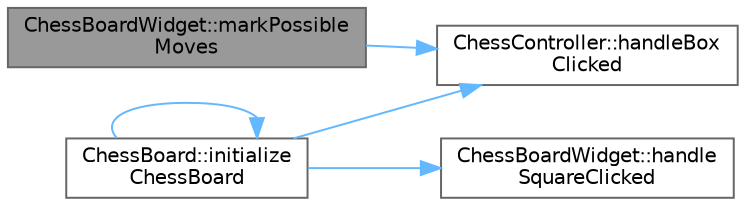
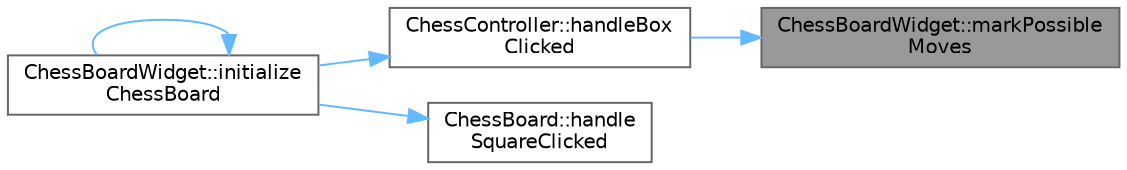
  digraph {
    rankdir=RL
    node [color=grey40 fillcolor=white fontname=Helvetica fontsize=10 shape=box style=filled]
    edge [color=steelblue1 dir=back fontname=Helvetica fontsize=10 labelfontname=Helvetica labelfontsize=10 style=solid]
    n1 [color=gray40 fillcolor=grey60 fontcolor=black height=0.2 label="ChessBoardWidget::markPossible\lMoves" width=0.4]
    n2 [height=0.2 label="ChessController::handleBox\lClicked" width=0.4]
-   n3 [height=0.2 label="ChessBoard::initialize\lChessBoard" width=0.4]
-   n4 [height=0.2 label="ChessBoardWidget::handle\lSquareClicked" width=0.4]
-   n2 -> n1
+   n3 [height=0.2 label="ChessBoardWidget::initialize\lChessBoard" width=0.4]
+   n4 [height=0.2 label="ChessBoard::handle\lSquareClicked" width=0.4]
+   n1 -> n2
    n2 -> n3
    n3 -> n3
    n4 -> n3
  }
